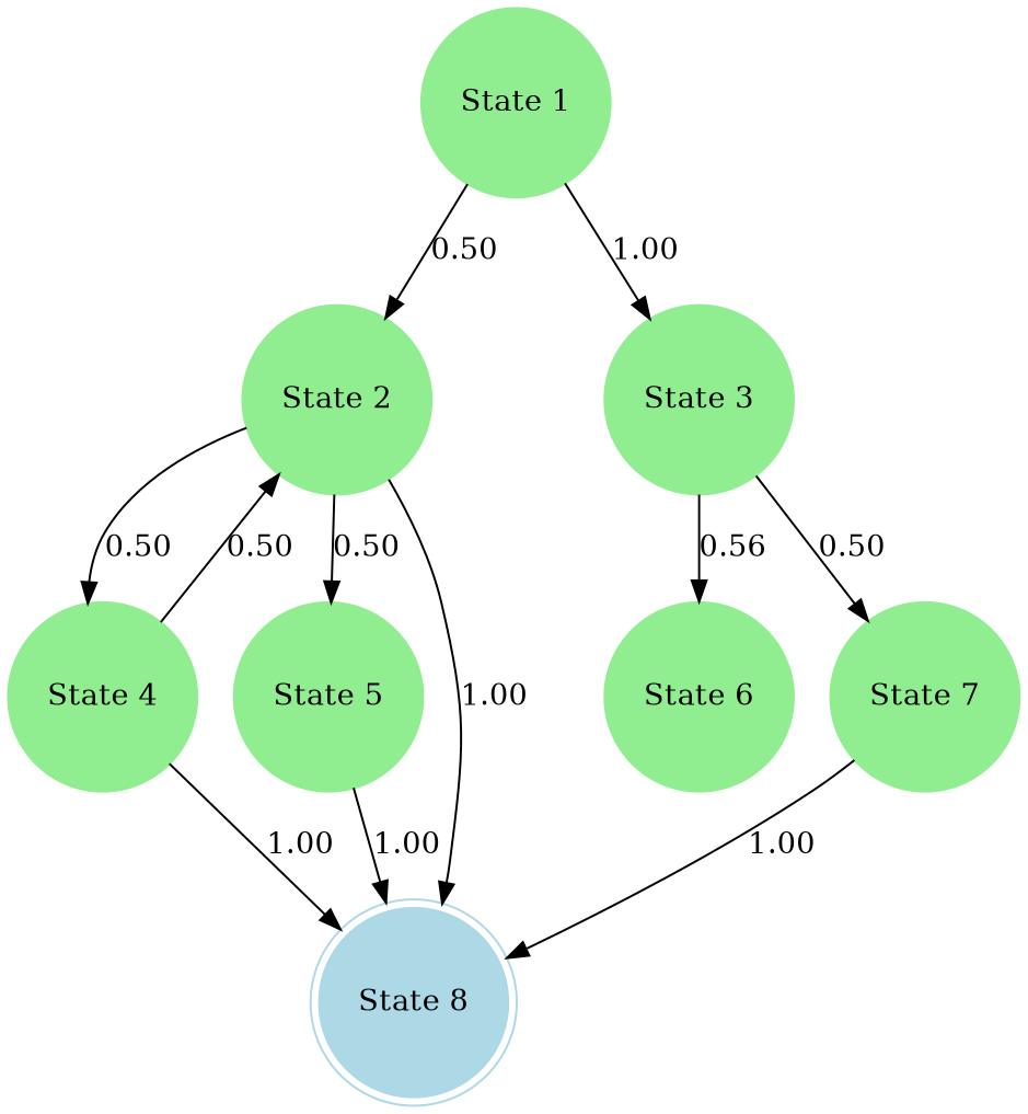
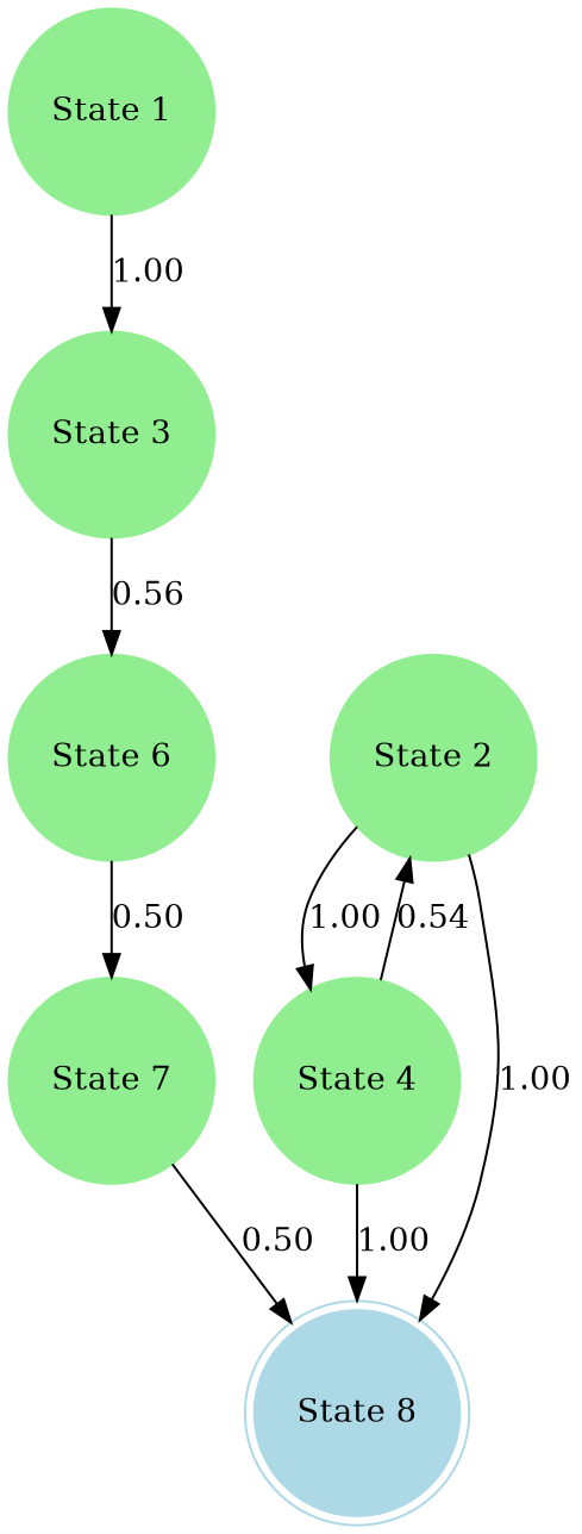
  digraph {
    node [color=lightgreen shape=circle style=filled]
    n1 [label="State 1"]
    n2 [label="State 2"]
    n3 [label="State 3"]
    n4 [label="State 4"]
-   n5 [label="State 5"]
    n6 [color=lightblue label="State 8" peripheries=2]
    n7 [label="State 6"]
    n8 [label="State 7"]
-   n1 -> n2 [label=0.50]
    n1 -> n3 [label=1.00]
-   n2 -> n4 [label=0.50]
-   n2 -> n5 [label=0.50]
+   n2 -> n4 [label=1.00]
    n2 -> n6 [label=1.00]
    n3 -> n7 [label=0.56]
-   n3 -> n8 [label=0.50]
-   n4 -> n2 [label=0.50]
+   n7 -> n8 [label=0.50]
+   n4 -> n2 [label=0.54]
    n4 -> n6 [label=1.00]
-   n5 -> n6 [label=1.00]
-   n8 -> n6 [label=1.00]
+   n8 -> n6 [label=0.50]
  }
